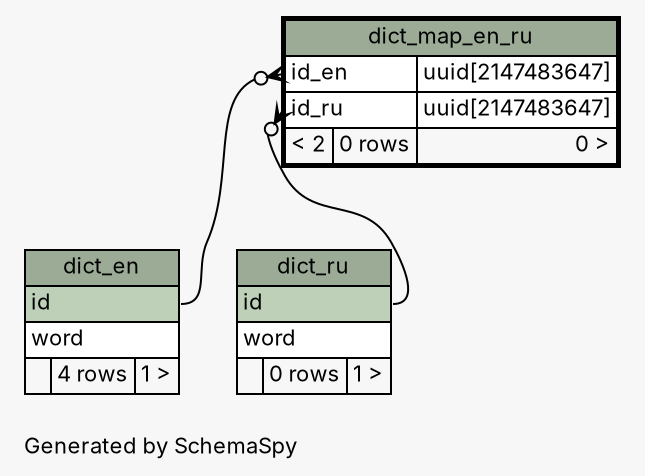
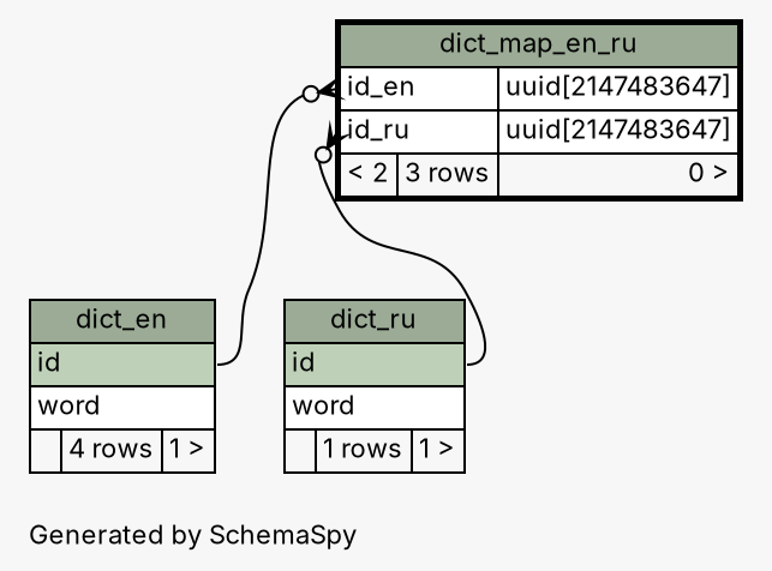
  digraph {
    bgcolor="#f7f7f7"
    fontname=Inter
    fontsize=11
    label="\nGenerated by SchemaSpy"
    labeljust=l
    nodesep=0.18
    rankdir=TB
    ranksep=0.46
    node [fontname=Inter fontsize=11 shape=plaintext]
    edge [arrowhead=none arrowsize=0.8 arrowtail=crowodot dir=back fontname=Inter headport="id:e"]
-   n1 [label=<     <TABLE BORDER="2" CELLBORDER="1" CELLSPACING="0" BGCOLOR="#ffffff">       <TR><TD COLSPAN="3" BGCOLOR="#9bab96" ALIGN="CENTER">dict_map_en_ru</TD></TR>       <TR><TD PORT="id_en" COLSPAN="2" ALIGN="LEFT">id_en</TD><TD PORT="id_en.type" ALIGN="LEFT">uuid[2147483647]</TD></TR>       <TR><TD PORT="id_ru" COLSPAN="2" ALIGN="LEFT">id_ru</TD><TD PORT="id_ru.type" ALIGN="LEFT">uuid[2147483647]</TD></TR>       <TR><TD ALIGN="LEFT" BGCOLOR="#f7f7f7">&lt; 2</TD><TD ALIGN="RIGHT" BGCOLOR="#f7f7f7">0 rows</TD><TD ALIGN="RIGHT" BGCOLOR="#f7f7f7">0 &gt;</TD></TR>     </TABLE>>]
+   n1 [label=<     <TABLE BORDER="2" CELLBORDER="1" CELLSPACING="0" BGCOLOR="#ffffff">       <TR><TD COLSPAN="3" BGCOLOR="#9bab96" ALIGN="CENTER">dict_map_en_ru</TD></TR>       <TR><TD PORT="id_en" COLSPAN="2" ALIGN="LEFT">id_en</TD><TD PORT="id_en.type" ALIGN="LEFT">uuid[2147483647]</TD></TR>       <TR><TD PORT="id_ru" COLSPAN="2" ALIGN="LEFT">id_ru</TD><TD PORT="id_ru.type" ALIGN="LEFT">uuid[2147483647]</TD></TR>       <TR><TD ALIGN="LEFT" BGCOLOR="#f7f7f7">&lt; 2</TD><TD ALIGN="RIGHT" BGCOLOR="#f7f7f7">3 rows</TD><TD ALIGN="RIGHT" BGCOLOR="#f7f7f7">0 &gt;</TD></TR>     </TABLE>>]
    n2 [label=<     <TABLE BORDER="0" CELLBORDER="1" CELLSPACING="0" BGCOLOR="#ffffff">       <TR><TD COLSPAN="3" BGCOLOR="#9bab96" ALIGN="CENTER">dict_en</TD></TR>       <TR><TD PORT="id" COLSPAN="3" BGCOLOR="#bed1b8" ALIGN="LEFT">id</TD></TR>       <TR><TD PORT="word" COLSPAN="3" ALIGN="LEFT">word</TD></TR>       <TR><TD ALIGN="LEFT" BGCOLOR="#f7f7f7">  </TD><TD ALIGN="RIGHT" BGCOLOR="#f7f7f7">4 rows</TD><TD ALIGN="RIGHT" BGCOLOR="#f7f7f7">1 &gt;</TD></TR>     </TABLE>>]
-   n3 [label=<     <TABLE BORDER="0" CELLBORDER="1" CELLSPACING="0" BGCOLOR="#ffffff">       <TR><TD COLSPAN="3" BGCOLOR="#9bab96" ALIGN="CENTER">dict_ru</TD></TR>       <TR><TD PORT="id" COLSPAN="3" BGCOLOR="#bed1b8" ALIGN="LEFT">id</TD></TR>       <TR><TD PORT="word" COLSPAN="3" ALIGN="LEFT">word</TD></TR>       <TR><TD ALIGN="LEFT" BGCOLOR="#f7f7f7">  </TD><TD ALIGN="RIGHT" BGCOLOR="#f7f7f7">0 rows</TD><TD ALIGN="RIGHT" BGCOLOR="#f7f7f7">1 &gt;</TD></TR>     </TABLE>>]
+   n3 [label=<     <TABLE BORDER="0" CELLBORDER="1" CELLSPACING="0" BGCOLOR="#ffffff">       <TR><TD COLSPAN="3" BGCOLOR="#9bab96" ALIGN="CENTER">dict_ru</TD></TR>       <TR><TD PORT="id" COLSPAN="3" BGCOLOR="#bed1b8" ALIGN="LEFT">id</TD></TR>       <TR><TD PORT="word" COLSPAN="3" ALIGN="LEFT">word</TD></TR>       <TR><TD ALIGN="LEFT" BGCOLOR="#f7f7f7">  </TD><TD ALIGN="RIGHT" BGCOLOR="#f7f7f7">1 rows</TD><TD ALIGN="RIGHT" BGCOLOR="#f7f7f7">1 &gt;</TD></TR>     </TABLE>>]
    n1 -> n2 [tailport="id_en:w"]
    n1 -> n3 [tailport="id_ru:w"]
  }
